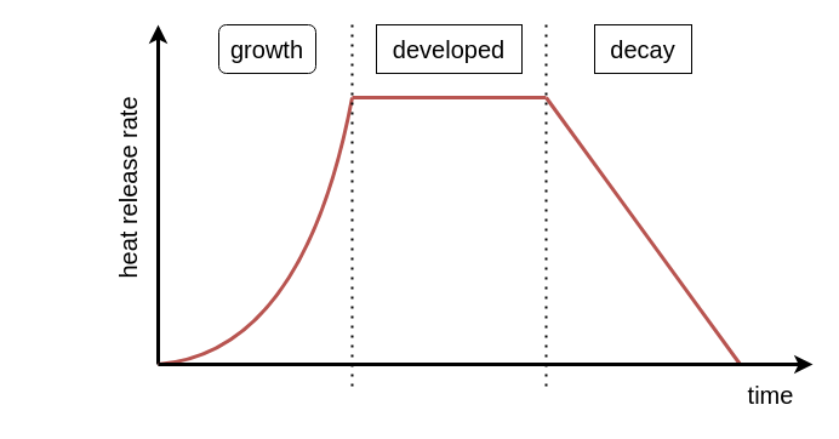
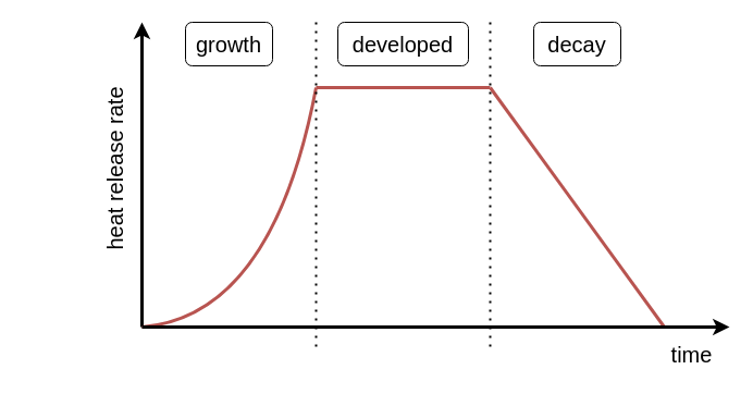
  <mxCell id="0" />
  <mxCell id="1" parent="0" />
  <mxCell id="2" value="" style="endArrow=classic;html=1;strokeWidth=3;" edge="1" parent="1"><mxGeometry width="50" height="50" relative="1" as="geometry"><mxPoint x="130" y="300" as="sourcePoint" /><mxPoint x="130" y="20" as="targetPoint" /></mxGeometry></mxCell>
  <mxCell id="3" value="heat release rate" style="text;html=1;align=center;verticalAlign=middle;resizable=0;points=[];autosize=1;direction=west;rotation=270;fontSize=20;" vertex="1" parent="1"><mxGeometry x="20" y="140" width="170" height="30" as="geometry" /></mxCell>
  <mxCell id="4" value="time" style="text;html=1;align=center;verticalAlign=middle;resizable=0;points=[];autosize=1;direction=west;rotation=0;fontSize=20;" vertex="1" parent="1"><mxGeometry x="610" y="310" width="50" height="30" as="geometry" /></mxCell>
  <mxCell id="5" value="" style="curved=1;endArrow=none;html=1;strokeWidth=3;fontSize=20;endFill=0;fillColor=#f8cecc;strokeColor=#b85450;" edge="1" parent="1"><mxGeometry width="50" height="50" relative="1" as="geometry"><mxPoint x="130" y="300" as="sourcePoint" /><mxPoint x="290" y="80" as="targetPoint" /><Array as="points"><mxPoint x="250" y="290" /></Array></mxGeometry></mxCell>
  <mxCell id="6" value="" style="endArrow=none;html=1;strokeWidth=3;fontSize=20;fillColor=#f8cecc;strokeColor=#b85450;" edge="1" parent="1"><mxGeometry width="50" height="50" relative="1" as="geometry"><mxPoint x="290" y="80" as="sourcePoint" /><mxPoint x="450" y="80" as="targetPoint" /></mxGeometry></mxCell>
  <mxCell id="7" value="" style="endArrow=none;html=1;strokeWidth=3;fontSize=20;fillColor=#f8cecc;strokeColor=#b85450;" edge="1" parent="1"><mxGeometry width="50" height="50" relative="1" as="geometry"><mxPoint x="610" y="300" as="sourcePoint" /><mxPoint x="450" y="80" as="targetPoint" /></mxGeometry></mxCell>
  <mxCell id="8" value="" style="endArrow=none;dashed=1;html=1;dashPattern=1 3;strokeWidth=2;fontSize=20;" edge="1" parent="1"><mxGeometry width="50" height="50" relative="1" as="geometry"><mxPoint x="290" y="20" as="sourcePoint" /><mxPoint x="290" y="320" as="targetPoint" /></mxGeometry></mxCell>
  <mxCell id="9" value="" style="endArrow=none;dashed=1;html=1;dashPattern=1 3;strokeWidth=2;fontSize=20;" edge="1" parent="1"><mxGeometry width="50" height="50" relative="1" as="geometry"><mxPoint x="450" y="20" as="sourcePoint" /><mxPoint x="450" y="320" as="targetPoint" /></mxGeometry></mxCell>
- <mxCell id="10" value="growth" style="rounded=1;whiteSpace=wrap;html=1;fontSize=20;" vertex="1" parent="1"><mxGeometry x="180" y="20" width="80" height="40" as="geometry" /></mxCell>
- <mxCell id="11" value="developed" style="whiteSpace=wrap;html=1;fontSize=20;rounded=0;" vertex="1" parent="1"><mxGeometry x="310" y="20" width="120" height="40" as="geometry" /></mxCell>
- <mxCell id="12" value="decay" style="whiteSpace=wrap;html=1;fontSize=20;rounded=0;" vertex="1" parent="1"><mxGeometry x="490" y="20" width="80" height="40" as="geometry" /></mxCell>
+ <mxCell id="10" value="growth" style="rounded=1;whiteSpace=wrap;html=1;fontSize=20;" vertex="1" parent="1"><mxGeometry x="170" y="20" width="80" height="40" as="geometry" /></mxCell>
+ <mxCell id="11" value="developed" style="rounded=1;whiteSpace=wrap;html=1;fontSize=20;" vertex="1" parent="1"><mxGeometry x="310" y="20" width="120" height="40" as="geometry" /></mxCell>
+ <mxCell id="12" value="decay" style="rounded=1;whiteSpace=wrap;html=1;fontSize=20;" vertex="1" parent="1"><mxGeometry x="490" y="20" width="80" height="40" as="geometry" /></mxCell>
  <mxCell id="13" value="" style="endArrow=classic;html=1;strokeWidth=3;" edge="1" parent="1"><mxGeometry width="50" height="50" relative="1" as="geometry"><mxPoint x="130" y="300" as="sourcePoint" /><mxPoint x="670" y="300" as="targetPoint" /></mxGeometry></mxCell>
